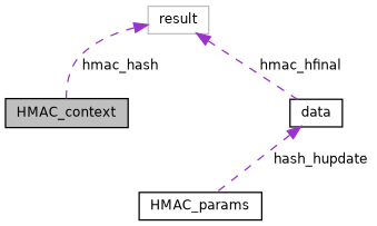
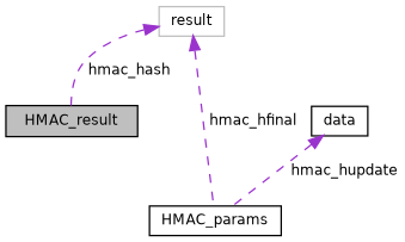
  digraph {
    node [color=black fillcolor=white fontname=Helvetica fontsize=10 shape=record style=filled]
    edge [color=darkorchid3 dir=back fontname=Helvetica fontsize=10 labelfontname=Helvetica labelfontsize=10 style=dashed]
-   n1 [fillcolor=grey75 fontcolor=black height=0.2 label=HMAC_context width=0.4]
+   n1 [fillcolor=grey75 fontcolor=black height=0.2 label=HMAC_result width=0.4]
    n2 [height=0.2 label=HMAC_params width=0.4]
    n3 [height=0.2 label=data width=0.4]
    n4 [color=grey75 height=0.2 label=result width=0.4]
-   n3 -> n2 [label=" hash_hupdate"]
+   n3 -> n2 [label=" hmac_hupdate"]
    n4 -> n1 [label=" hmac_hash"]
-   n4 -> n3 [label=" hmac_hfinal"]
+   n4 -> n2 [label=" hmac_hfinal"]
  }
